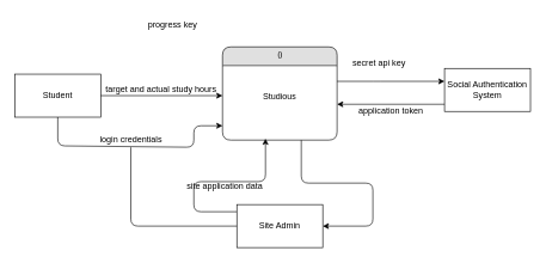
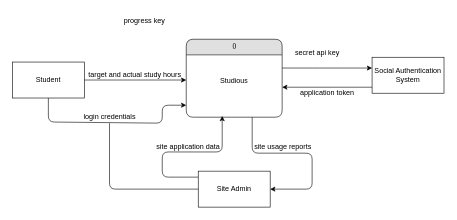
  <mxCell id="0" />
  <mxCell id="1" parent="0" />
  <mxCell id="2" value="0" style="swimlane;html=1;fontStyle=0;childLayout=stackLayout;horizontal=1;startSize=26;fillColor=#e0e0e0;horizontalStack=0;resizeParent=1;resizeLast=0;collapsible=1;marginBottom=0;swimlaneFillColor=#ffffff;align=center;rounded=1;shadow=0;comic=0;labelBackgroundColor=none;strokeWidth=1;fontFamily=Verdana;fontSize=12" parent="1" vertex="1"><mxGeometry x="310" y="65" width="160" height="130" as="geometry" /></mxCell>
  <mxCell id="3" value="&lt;br&gt;&lt;br&gt;Studious" style="text;html=1;strokeColor=none;fillColor=none;spacingLeft=4;spacingRight=4;whiteSpace=wrap;overflow=hidden;rotatable=0;points=[[0,0.5],[1,0.5]];portConstraint=eastwest;align=center;" parent="2" vertex="1"><mxGeometry y="26" width="160" height="84" as="geometry" /></mxCell>
  <mxCell id="4" value="Student" style="rounded=0;whiteSpace=wrap;html=1;" parent="1" vertex="1"><mxGeometry x="20" y="103" width="120" height="60" as="geometry" /></mxCell>
  <mxCell id="5" value="" style="endArrow=classic;html=1;rounded=0;exitX=1;exitY=0.5;exitDx=0;exitDy=0;" parent="1" source="4" target="3" edge="1"><mxGeometry width="50" height="50" relative="1" as="geometry"><mxPoint x="350" y="105" as="sourcePoint" /><mxPoint x="400" y="55" as="targetPoint" /></mxGeometry></mxCell>
  <mxCell id="6" value="Social Authentication System" style="rounded=0;whiteSpace=wrap;html=1;" parent="1" vertex="1"><mxGeometry x="620" y="95" width="120" height="60" as="geometry" /></mxCell>
  <mxCell id="7" value="" style="endArrow=classic;html=1;rounded=0;" parent="1" edge="1"><mxGeometry width="50" height="50" relative="1" as="geometry"><mxPoint x="620" y="145" as="sourcePoint" /><mxPoint x="470" y="145" as="targetPoint" /><Array as="points" /></mxGeometry></mxCell>
  <mxCell id="8" value="application token" style="text;html=1;align=center;verticalAlign=middle;resizable=0;points=[];autosize=1;strokeColor=none;fillColor=none;" parent="1" vertex="1"><mxGeometry x="480" y="140" width="130" height="30" as="geometry" /></mxCell>
  <mxCell id="9" value="" style="endArrow=classic;html=1;rounded=0;" parent="1" edge="1"><mxGeometry width="50" height="50" relative="1" as="geometry"><mxPoint x="470" y="113" as="sourcePoint" /><mxPoint x="620" y="113" as="targetPoint" /><Array as="points"><mxPoint x="520" y="113" /><mxPoint x="530" y="113" /></Array></mxGeometry></mxCell>
  <mxCell id="10" value="secret api key&amp;nbsp;" style="text;html=1;align=center;verticalAlign=middle;resizable=0;points=[];autosize=1;strokeColor=none;fillColor=none;" parent="1" vertex="1"><mxGeometry x="480" y="73" width="100" height="30" as="geometry" /></mxCell>
  <mxCell id="11" value="" style="endArrow=classic;html=1;rounded=1;" parent="1" edge="1"><mxGeometry width="50" height="50" relative="1" as="geometry"><mxPoint x="330" y="295" as="sourcePoint" /><mxPoint x="370" y="193" as="targetPoint" /><Array as="points"><mxPoint x="270" y="295" /><mxPoint x="270" y="253" /><mxPoint x="370" y="253" /></Array></mxGeometry></mxCell>
  <mxCell id="12" value="Site Admin" style="rounded=0;whiteSpace=wrap;html=1;" parent="1" vertex="1"><mxGeometry x="330" y="285" width="120" height="60" as="geometry" /></mxCell>
  <mxCell id="13" value="" style="endArrow=classic;html=1;rounded=1;entryX=1;entryY=0.5;entryDx=0;entryDy=0;" parent="1" target="12" edge="1"><mxGeometry width="50" height="50" relative="1" as="geometry"><mxPoint x="420" y="195" as="sourcePoint" /><mxPoint x="530" y="315" as="targetPoint" /><Array as="points"><mxPoint x="420" y="255" /><mxPoint x="520" y="255" /><mxPoint x="520" y="315" /></Array></mxGeometry></mxCell>
- <mxCell id="14" value="site application data" style="text;html=1;align=center;verticalAlign=middle;resizable=0;points=[];autosize=1;strokeColor=none;fillColor=none;" parent="1" vertex="1"><mxGeometry x="248" y="245" width="130" height="30" as="geometry" /></mxCell>
+ <mxCell id="14" value="site application data" style="text;html=1;align=center;verticalAlign=middle;resizable=0;points=[];autosize=1;strokeColor=none;fillColor=none;" parent="1" vertex="1"><mxGeometry x="248" y="230" width="130" height="30" as="geometry" /></mxCell>
+ <mxCell id="15" value="site usage reports" style="text;html=1;align=center;verticalAlign=middle;resizable=0;points=[];autosize=1;strokeColor=none;fillColor=none;" parent="1" vertex="1"><mxGeometry x="411" y="230" width="120" height="30" as="geometry" /></mxCell>
  <mxCell id="16" value="" style="endArrow=none;html=1;rounded=1;exitX=0;exitY=0.5;exitDx=0;exitDy=0;endFill=0;" parent="1" source="12" edge="1"><mxGeometry width="50" height="50" relative="1" as="geometry"><mxPoint x="200" y="315" as="sourcePoint" /><mxPoint x="182" y="205" as="targetPoint" /><Array as="points"><mxPoint x="182" y="315" /></Array></mxGeometry></mxCell>
  <mxCell id="17" value="" style="endArrow=classic;html=1;rounded=1;" parent="1" edge="1"><mxGeometry width="50" height="50" relative="1" as="geometry"><mxPoint x="80" y="163" as="sourcePoint" /><mxPoint x="310" y="175" as="targetPoint" /><Array as="points"><mxPoint x="80" y="203" /><mxPoint x="270" y="205" /><mxPoint x="270" y="175" /></Array></mxGeometry></mxCell>
  <mxCell id="18" value="login credentials" style="text;html=1;align=center;verticalAlign=middle;resizable=0;points=[];autosize=1;strokeColor=none;fillColor=none;" parent="1" vertex="1"><mxGeometry x="127" y="180" width="110" height="30" as="geometry" /></mxCell>
  <mxCell id="19" value="progress key" style="text;html=1;align=center;verticalAlign=middle;resizable=0;points=[];autosize=1;strokeColor=none;fillColor=none;" parent="1" vertex="1"><mxGeometry x="185" y="20" width="110" height="30" as="geometry" /></mxCell>
  <mxCell id="20" value="target and actual study hours" style="text;html=1;align=center;verticalAlign=middle;resizable=0;points=[];autosize=1;strokeColor=none;fillColor=none;" parent="1" vertex="1"><mxGeometry x="134" y="109" width="180" height="30" as="geometry" /></mxCell>
